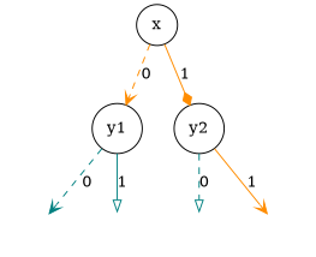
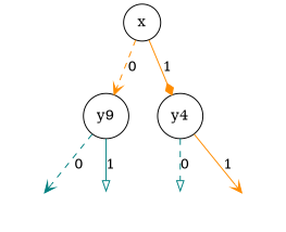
  digraph {
    node [style=invis]
    edge [arrowhead=vee color=darkorange style=dashed]
    n1 [label=x shape=circle style=""]
-   n2 [label=y1 shape=circle style=""]
-   n3 [label=y2 shape=circle style=""]
+   n2 [label=y9 shape=circle style=""]
+   n3 [label=y4 shape=circle style=""]
    w1
    w2
    w3
    w4
    n1 -> n2 [label=0]
    n1 -> n3 [arrowhead=diamond label=1 style=solid]
    n2 -> w1 [color=teal label=0]
    n2 -> w2 [arrowhead=onormal color=teal label=1 style=solid]
    n3 -> w3 [arrowhead=onormal color=teal label=0]
    n3 -> w4 [label=1 style=solid]
  }
